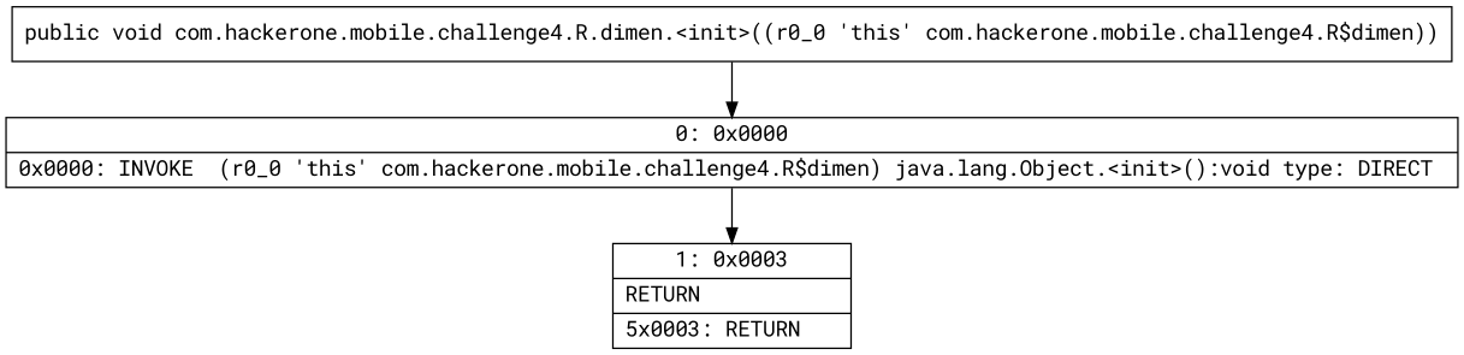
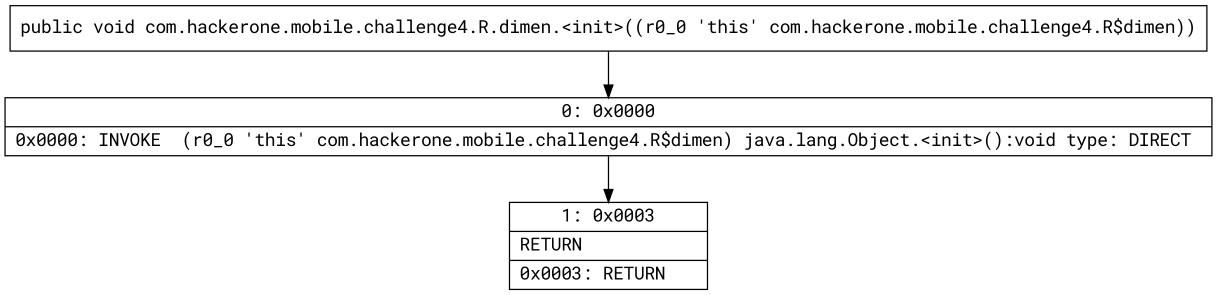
  digraph {
    fontname="Roboto Mono"
    node [shape=record fontname="Roboto Mono"]
    edge [fontname="Roboto Mono"]
    n1 [label="{0\:\ 0x0000|0x0000: INVOKE  (r0_0 'this' com.hackerone.mobile.challenge4.R$dimen) java.lang.Object.\<init\>():void type: DIRECT \l}"]
-   n2 [label="{1\:\ 0x0003|RETURN\l|5x0003: RETURN   \l}"]
+   n2 [label="{1\:\ 0x0003|RETURN\l|0x0003: RETURN   \l}"]
    n3 [label="{public void com.hackerone.mobile.challenge4.R.dimen.\<init\>((r0_0 'this' com.hackerone.mobile.challenge4.R$dimen)) }"]
    n1 -> n2
    n3 -> n1
  }
